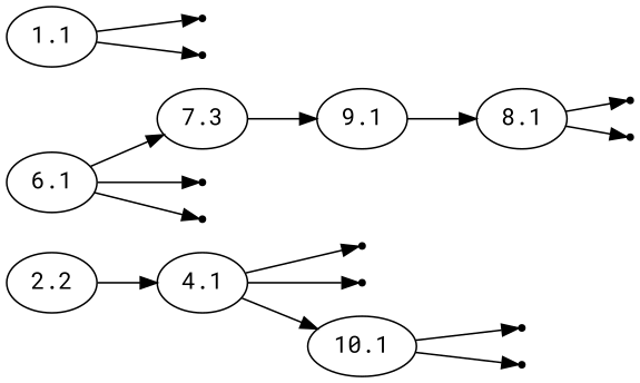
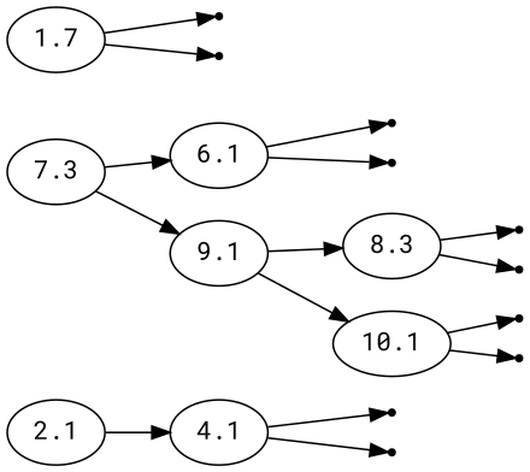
  digraph {
    fontname="Roboto Mono"
    rankdir=LR
    node [fontname="Roboto Mono" shape=point]
    edge [fontname="Roboto Mono"]
-   2.2 [shape=""]
+   2.2 [label=2.1 shape=""]
    4.1 [shape=""]
    7.3 [shape=""]
    6.1 [shape=""]
    n5 [label=9.1 shape=""]
-   1.1 [shape=""]
+   1.1 [label=1.7 shape=""]
    null10
    null11
    null12
    null13
    null14
    null15
-   8.1 [shape=""]
+   8.1 [label=8.3 shape=""]
    10.1 [shape=""]
    null16
    null17
    null18
    null19
    2.2 -> 4.1
    4.1 -> null12
    4.1 -> null13
-   6.1 -> 7.3
+   7.3 -> 6.1
    7.3 -> n5
    6.1 -> null14
    6.1 -> null15
    n5 -> 8.1
-   4.1 -> 10.1
+   n5 -> 10.1
    1.1 -> null10
    1.1 -> null11
    8.1 -> null16
    8.1 -> null17
    10.1 -> null18
    10.1 -> null19
  }
